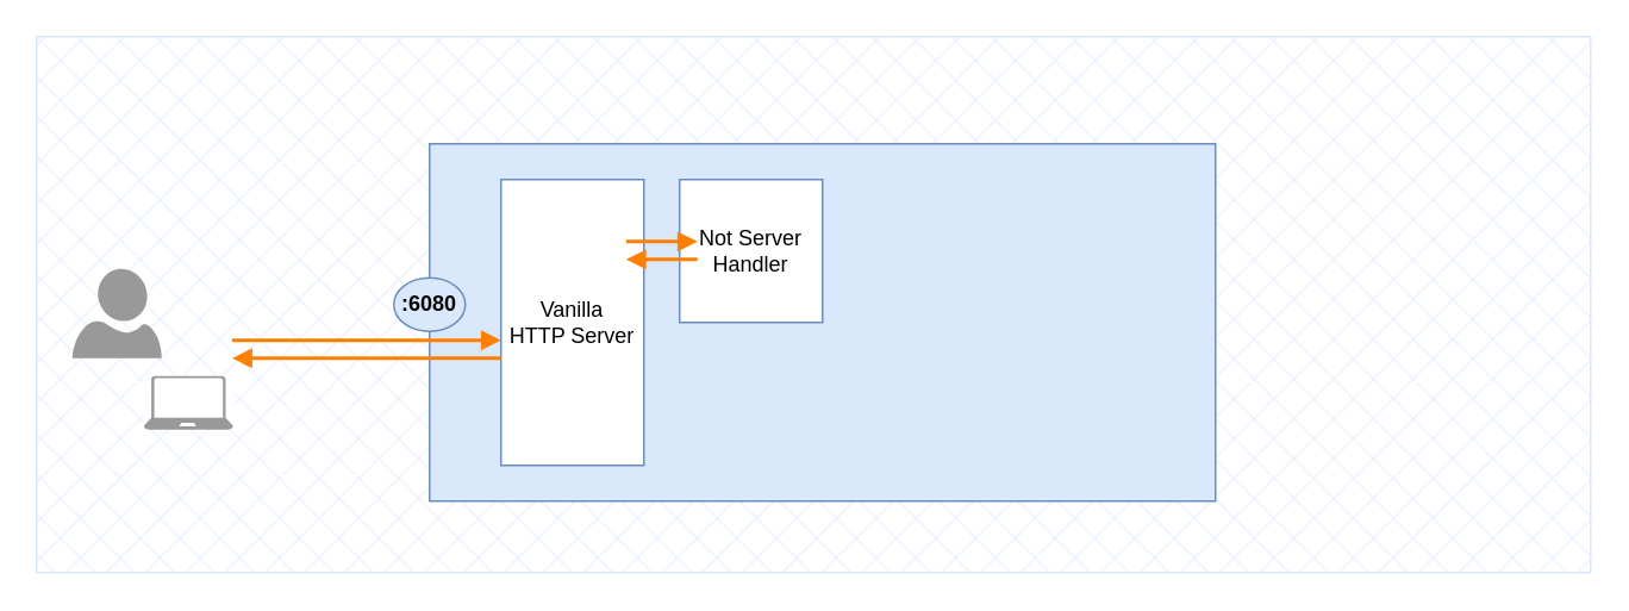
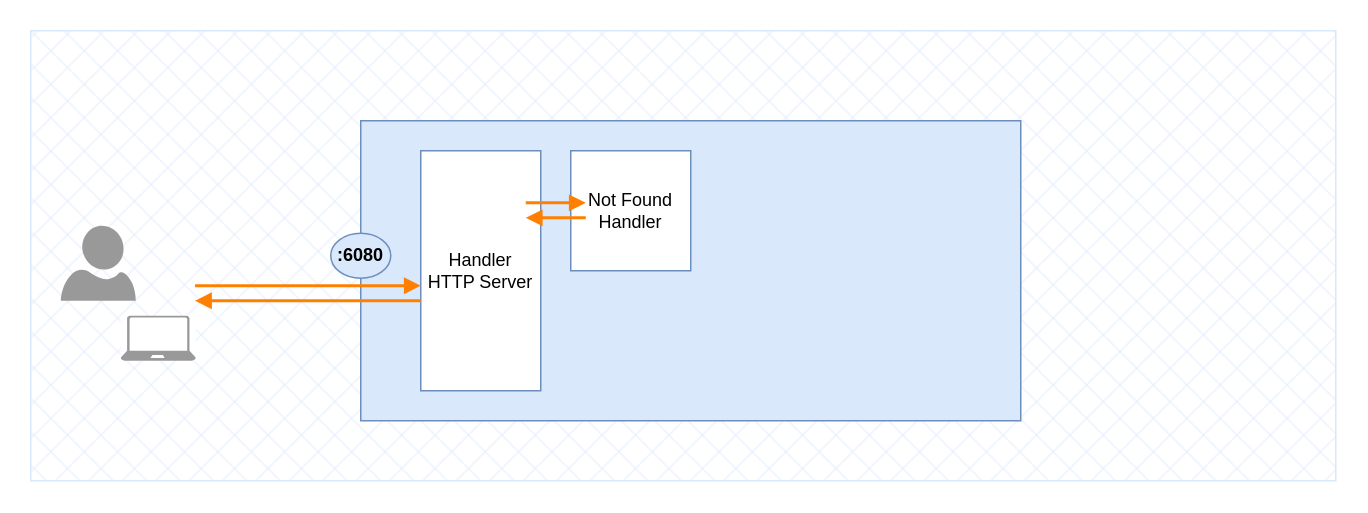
  <mxCell id="0" />
  <mxCell id="1" parent="0" />
  <mxCell id="2" value="" style="rounded=0;whiteSpace=wrap;html=1;fillColor=#dae8fc;strokeWidth=1;strokeColor=#DAE8FC;shadow=0;glass=0;fillStyle=cross-hatch;" parent="1" vertex="1"><mxGeometry x="20" y="20" width="870" height="300" as="geometry" /></mxCell>
  <mxCell id="3" value="" style="verticalLabelPosition=bottom;html=1;verticalAlign=top;align=center;strokeColor=none;fillColor=#999999;shape=mxgraph.azure.user;" parent="1" vertex="1"><mxGeometry x="40" y="150" width="50" height="50" as="geometry" /></mxCell>
  <mxCell id="4" value="" style="rounded=0;whiteSpace=wrap;html=1;fillColor=#dae8fc;strokeColor=#6c8ebf;" parent="1" vertex="1"><mxGeometry x="240" y="80" width="440" height="200" as="geometry" /></mxCell>
- <mxCell id="5" value="&lt;div&gt;Vanilla&lt;/div&gt;HTTP Server" style="rounded=0;whiteSpace=wrap;html=1;fillColor=default;strokeColor=#6c8ebf;" parent="1" vertex="1"><mxGeometry x="280" y="100" width="80" height="160" as="geometry" /></mxCell>
- <mxCell id="6" value="Not Server&lt;div&gt;Handler&lt;/div&gt;" style="rounded=0;whiteSpace=wrap;html=1;fillColor=default;strokeColor=#6c8ebf;" parent="1" vertex="1"><mxGeometry x="380" y="100" width="80" height="80" as="geometry" /></mxCell>
+ <mxCell id="5" value="&lt;div&gt;Handler&lt;/div&gt;HTTP Server" style="rounded=0;whiteSpace=wrap;html=1;fillColor=default;strokeColor=#6c8ebf;" parent="1" vertex="1"><mxGeometry x="280" y="100" width="80" height="160" as="geometry" /></mxCell>
+ <mxCell id="6" value="Not Found&lt;div&gt;Handler&lt;/div&gt;" style="rounded=0;whiteSpace=wrap;html=1;fillColor=default;strokeColor=#6c8ebf;" parent="1" vertex="1"><mxGeometry x="380" y="100" width="80" height="80" as="geometry" /></mxCell>
  <mxCell id="7" value="" style="group" parent="1" vertex="1" connectable="0"><mxGeometry x="80" y="210" width="50" height="30" as="geometry" /></mxCell>
  <mxCell id="8" value="" style="rounded=0;whiteSpace=wrap;html=1;strokeColor=none;" parent="7" vertex="1"><mxGeometry width="50" height="30" as="geometry" /></mxCell>
  <mxCell id="9" value="" style="verticalLabelPosition=bottom;html=1;verticalAlign=top;align=center;strokeColor=none;fillColor=#999999;shape=mxgraph.azure.laptop;pointerEvents=1;" parent="7" vertex="1"><mxGeometry width="50" height="30" as="geometry" /></mxCell>
  <mxCell id="10" value="" style="endArrow=block;html=1;endFill=1;exitX=0.138;exitY=0.567;exitDx=0;exitDy=0;exitPerimeter=0;entryX=0.006;entryY=0.56;entryDx=0;entryDy=0;entryPerimeter=0;fillColor=#ffcd28;gradientColor=#ffa500;strokeColor=#FF8000;strokeWidth=2;" parent="1" edge="1"><mxGeometry width="50" height="50" relative="1" as="geometry"><mxPoint x="129.52" y="190" as="sourcePoint" /><mxPoint x="280" y="190" as="targetPoint" /></mxGeometry></mxCell>
  <mxCell id="11" value="" style="endArrow=block;html=1;endFill=1;exitX=0.138;exitY=0.567;exitDx=0;exitDy=0;exitPerimeter=0;entryX=0.006;entryY=0.56;entryDx=0;entryDy=0;entryPerimeter=0;fillColor=#ffcd28;gradientColor=#ffa500;strokeColor=#FF8000;strokeWidth=2;" parent="1" edge="1"><mxGeometry width="50" height="50" relative="1" as="geometry"><mxPoint x="280" y="200" as="sourcePoint" /><mxPoint x="129.52" y="200" as="targetPoint" /></mxGeometry></mxCell>
  <mxCell id="12" value="" style="endArrow=block;html=1;endFill=1;entryX=0.006;entryY=0.56;entryDx=0;entryDy=0;entryPerimeter=0;fillColor=#ffcd28;gradientColor=#ffa500;strokeColor=#FF8000;strokeWidth=2;" parent="1" edge="1"><mxGeometry width="50" height="50" relative="1" as="geometry"><mxPoint x="390" y="144.71" as="sourcePoint" /><mxPoint x="350" y="144.71" as="targetPoint" /></mxGeometry></mxCell>
  <mxCell id="13" value="" style="endArrow=block;html=1;endFill=1;exitX=0.138;exitY=0.567;exitDx=0;exitDy=0;exitPerimeter=0;fillColor=#ffcd28;gradientColor=#ffa500;strokeColor=#FF8000;strokeWidth=2;" parent="1" edge="1"><mxGeometry width="50" height="50" relative="1" as="geometry"><mxPoint x="350" y="134.71" as="sourcePoint" /><mxPoint x="390" y="134.71" as="targetPoint" /></mxGeometry></mxCell>
  <mxCell id="14" value=":6080" style="ellipse;whiteSpace=wrap;html=1;fontStyle=1;fillColor=#dae8fc;strokeColor=#6c8ebf;" vertex="1" parent="1"><mxGeometry x="220" y="155" width="40" height="30" as="geometry" /></mxCell>
